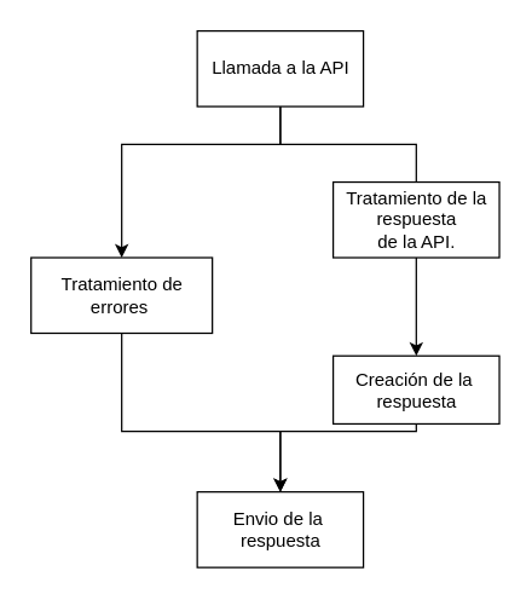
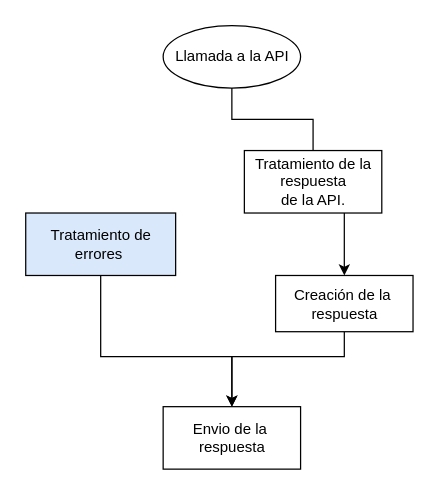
  <mxCell id="0" />
  <mxCell id="1" parent="0" />
  <mxCell id="2" style="edgeStyle=orthogonalEdgeStyle;rounded=0;orthogonalLoop=1;jettySize=auto;html=1;entryX=0.5;entryY=0;entryDx=0;entryDy=0;endArrow=none;" edge="1" parent="1" source="4" target="8"><mxGeometry relative="1" as="geometry" /></mxCell>
- <mxCell id="3" style="edgeStyle=orthogonalEdgeStyle;rounded=0;orthogonalLoop=1;jettySize=auto;html=1;entryX=0.5;entryY=0;entryDx=0;entryDy=0;" edge="1" parent="1" source="4" target="6"><mxGeometry relative="1" as="geometry"><mxPoint x="65" y="95" as="targetPoint" /><Array as="points"><mxPoint x="185" y="95" /><mxPoint x="80" y="95" /></Array></mxGeometry></mxCell>
- <mxCell id="4" value="Llamada a la API" style="html=1;" vertex="1" parent="1"><mxGeometry x="130" y="20" width="110" height="50" as="geometry" /></mxCell>
+ <mxCell id="4" value="Llamada a la API" style="ellipse;html=1;" vertex="1" parent="1"><mxGeometry x="130" y="20" width="110" height="50" as="geometry" /></mxCell>
  <mxCell id="5" value="" style="edgeStyle=orthogonalEdgeStyle;rounded=0;orthogonalLoop=1;jettySize=auto;html=1;" edge="1" parent="1" source="6" target="11"><mxGeometry relative="1" as="geometry"><mxPoint x="65" y="250" as="targetPoint" /><Array as="points"><mxPoint x="80" y="285" /><mxPoint x="185" y="285" /></Array></mxGeometry></mxCell>
- <mxCell id="6" value="Tratamiento de &lt;br&gt;errores&amp;nbsp;&lt;br&gt;" style="html=1;" vertex="1" parent="1"><mxGeometry x="20" y="170" width="120" height="50" as="geometry" /></mxCell>
+ <mxCell id="6" value="Tratamiento de &lt;br&gt;errores&amp;nbsp;&lt;br&gt;" style="html=1;fillColor=#dae8fc;" vertex="1" parent="1"><mxGeometry x="20" y="170" width="120" height="50" as="geometry" /></mxCell>
  <mxCell id="7" value="" style="edgeStyle=orthogonalEdgeStyle;rounded=0;orthogonalLoop=1;jettySize=auto;html=1;" edge="1" parent="1" source="8" target="10"><mxGeometry relative="1" as="geometry"><Array as="points"><mxPoint x="275" y="195" /><mxPoint x="275" y="195" /></Array></mxGeometry></mxCell>
- <mxCell id="8" value="Tratamiento de la&lt;br&gt;respuesta &lt;br&gt;de la API.&lt;br&gt;" style="html=1;" vertex="1" parent="1"><mxGeometry x="220" y="120" width="110" height="50" as="geometry" /></mxCell>
+ <mxCell id="8" value="Tratamiento de la&lt;br&gt;respuesta &lt;br&gt;de la API.&lt;br&gt;" style="html=1;" vertex="1" parent="1"><mxGeometry x="195" y="120" width="110" height="50" as="geometry" /></mxCell>
  <mxCell id="9" value="" style="edgeStyle=orthogonalEdgeStyle;rounded=0;orthogonalLoop=1;jettySize=auto;html=1;" edge="1" parent="1" source="10" target="11"><mxGeometry relative="1" as="geometry"><Array as="points"><mxPoint x="275" y="285" /><mxPoint x="185" y="285" /></Array></mxGeometry></mxCell>
- <mxCell id="10" value="Creación de la&amp;nbsp;&lt;br&gt;respuesta&lt;br&gt;" style="html=1;" vertex="1" parent="1"><mxGeometry x="220" y="235" width="110" height="45" as="geometry" /></mxCell>
+ <mxCell id="10" value="Creación de la&amp;nbsp;&lt;br&gt;respuesta&lt;br&gt;" style="html=1;" vertex="1" parent="1"><mxGeometry x="220" y="220" width="110" height="45" as="geometry" /></mxCell>
  <mxCell id="11" value="Envio de la&amp;nbsp;&lt;br&gt;respuesta&lt;br&gt;" style="html=1;" vertex="1" parent="1"><mxGeometry x="130" y="325" width="110" height="50" as="geometry" /></mxCell>
